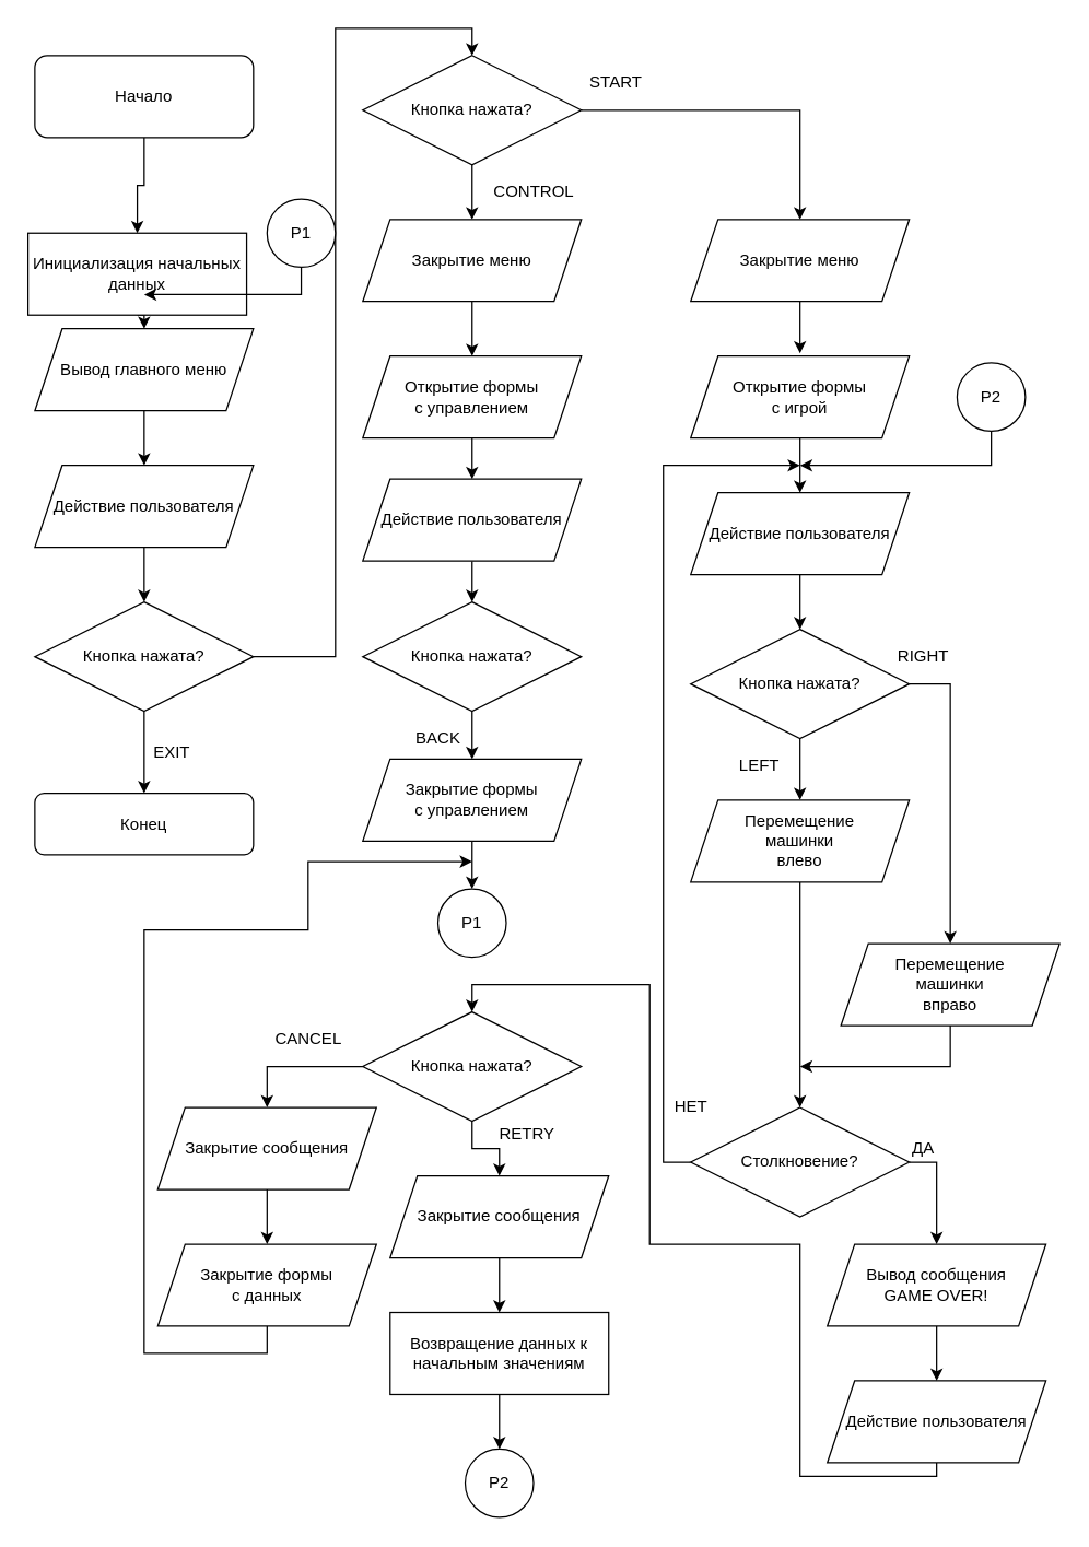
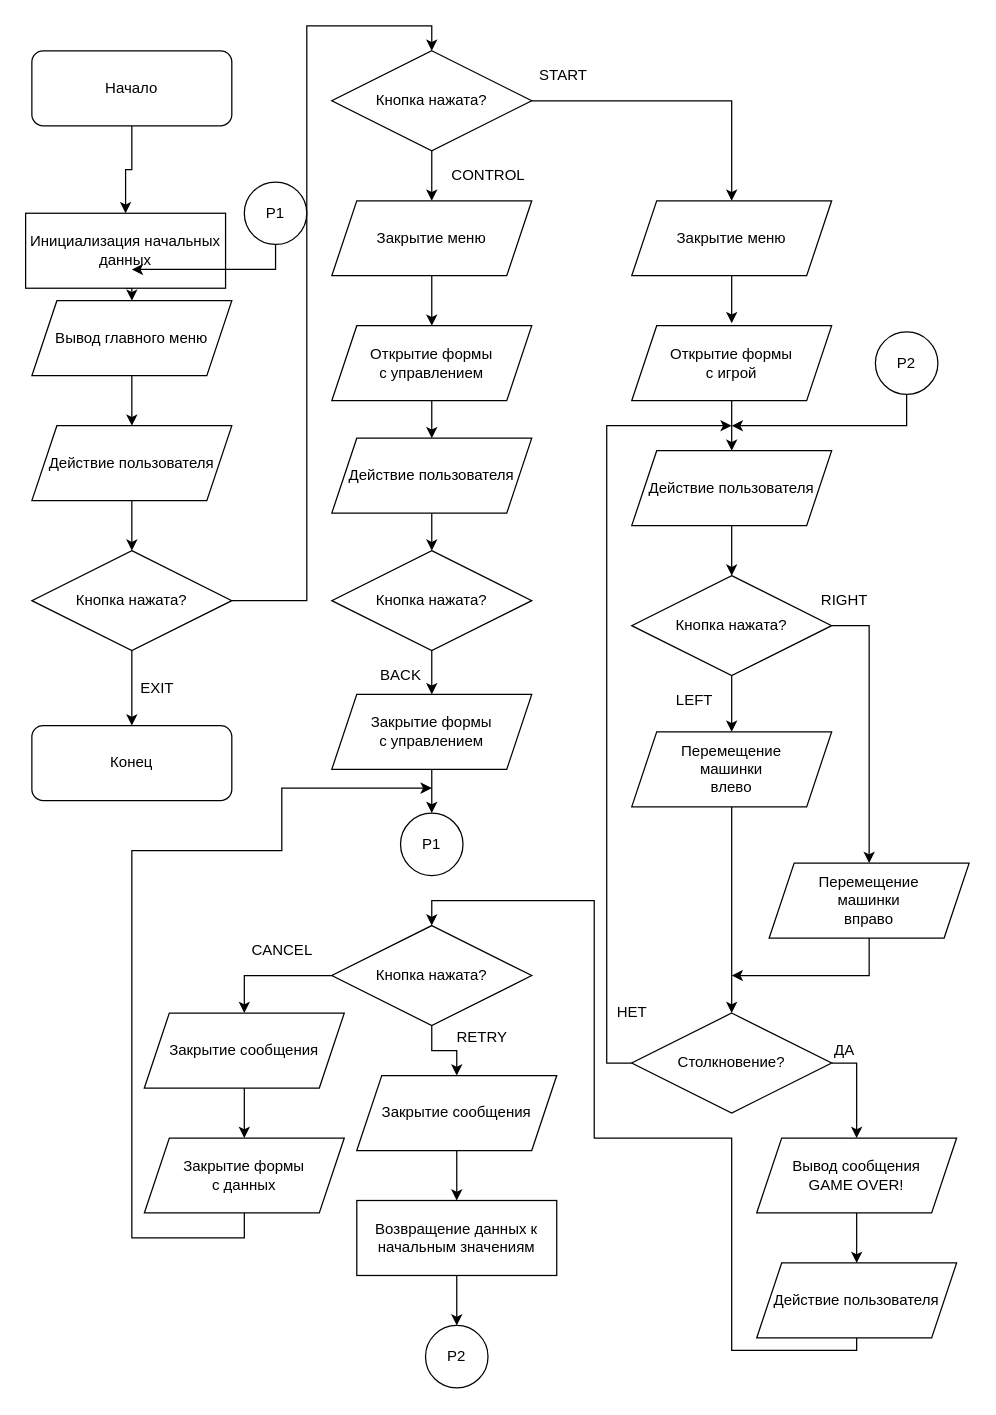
  <mxCell id="0" />
  <mxCell id="1" parent="0" />
  <mxCell id="2" style="edgeStyle=orthogonalEdgeStyle;rounded=0;orthogonalLoop=1;jettySize=auto;html=1;exitX=0.5;exitY=1;exitDx=0;exitDy=0;entryX=0.5;entryY=0;entryDx=0;entryDy=0;" edge="1" parent="1" source="3" target="5"><mxGeometry relative="1" as="geometry" /></mxCell>
  <mxCell id="3" value="Начало" style="rounded=1;whiteSpace=wrap;html=1;" vertex="1" parent="1"><mxGeometry x="25" y="40" width="160" height="60" as="geometry" /></mxCell>
  <mxCell id="4" style="edgeStyle=orthogonalEdgeStyle;rounded=0;orthogonalLoop=1;jettySize=auto;html=1;exitX=0.5;exitY=1;exitDx=0;exitDy=0;entryX=0.5;entryY=0;entryDx=0;entryDy=0;" edge="1" parent="1" source="5" target="7"><mxGeometry relative="1" as="geometry" /></mxCell>
  <mxCell id="5" value="Инициализация начальных данных" style="rounded=0;whiteSpace=wrap;html=1;" vertex="1" parent="1"><mxGeometry x="20" y="170" width="160" height="60" as="geometry" /></mxCell>
  <mxCell id="6" style="edgeStyle=orthogonalEdgeStyle;rounded=0;orthogonalLoop=1;jettySize=auto;html=1;exitX=0.5;exitY=1;exitDx=0;exitDy=0;entryX=0.5;entryY=0;entryDx=0;entryDy=0;" edge="1" parent="1" source="7" target="9"><mxGeometry relative="1" as="geometry" /></mxCell>
  <mxCell id="7" value="Вывод главного меню" style="shape=parallelogram;perimeter=parallelogramPerimeter;whiteSpace=wrap;html=1;fixedSize=1;" vertex="1" parent="1"><mxGeometry x="25" y="240" width="160" height="60" as="geometry" /></mxCell>
  <mxCell id="8" style="edgeStyle=orthogonalEdgeStyle;rounded=0;orthogonalLoop=1;jettySize=auto;html=1;exitX=0.5;exitY=1;exitDx=0;exitDy=0;entryX=0.5;entryY=0;entryDx=0;entryDy=0;" edge="1" parent="1" source="9" target="12"><mxGeometry relative="1" as="geometry" /></mxCell>
  <mxCell id="9" value="Действие пользователя" style="shape=parallelogram;perimeter=parallelogramPerimeter;whiteSpace=wrap;html=1;fixedSize=1;" vertex="1" parent="1"><mxGeometry x="25" y="340" width="160" height="60" as="geometry" /></mxCell>
  <mxCell id="10" style="edgeStyle=orthogonalEdgeStyle;rounded=0;orthogonalLoop=1;jettySize=auto;html=1;exitX=0.5;exitY=1;exitDx=0;exitDy=0;entryX=0.5;entryY=0;entryDx=0;entryDy=0;" edge="1" parent="1" source="12" target="13"><mxGeometry relative="1" as="geometry" /></mxCell>
  <mxCell id="11" style="edgeStyle=orthogonalEdgeStyle;rounded=0;orthogonalLoop=1;jettySize=auto;html=1;exitX=1;exitY=0.5;exitDx=0;exitDy=0;entryX=0.5;entryY=0;entryDx=0;entryDy=0;" edge="1" parent="1" source="12" target="17"><mxGeometry relative="1" as="geometry"><Array as="points"><mxPoint x="245" y="480" /><mxPoint x="245" y="20" /><mxPoint x="345" y="20" /></Array></mxGeometry></mxCell>
  <mxCell id="12" value="Кнопка нажата?" style="rhombus;whiteSpace=wrap;html=1;" vertex="1" parent="1"><mxGeometry x="25" y="440" width="160" height="80" as="geometry" /></mxCell>
- <mxCell id="13" value="Конец" style="rounded=1;whiteSpace=wrap;html=1;" vertex="1" parent="1"><mxGeometry x="25" y="580" width="160" height="45" as="geometry" /></mxCell>
+ <mxCell id="13" value="Конец" style="rounded=1;whiteSpace=wrap;html=1;" vertex="1" parent="1"><mxGeometry x="25" y="580" width="160" height="60" as="geometry" /></mxCell>
  <mxCell id="14" value="EXIT" style="text;html=1;align=center;verticalAlign=middle;resizable=0;points=[];autosize=1;strokeColor=none;" vertex="1" parent="1"><mxGeometry x="105" y="540" width="40" height="20" as="geometry" /></mxCell>
  <mxCell id="15" style="edgeStyle=orthogonalEdgeStyle;rounded=0;orthogonalLoop=1;jettySize=auto;html=1;exitX=0.5;exitY=1;exitDx=0;exitDy=0;entryX=0.5;entryY=0;entryDx=0;entryDy=0;" edge="1" parent="1" source="17" target="19"><mxGeometry relative="1" as="geometry" /></mxCell>
  <mxCell id="16" style="edgeStyle=orthogonalEdgeStyle;rounded=0;orthogonalLoop=1;jettySize=auto;html=1;exitX=1;exitY=0.5;exitDx=0;exitDy=0;entryX=0.5;entryY=0;entryDx=0;entryDy=0;" edge="1" parent="1" source="17" target="30"><mxGeometry relative="1" as="geometry" /></mxCell>
  <mxCell id="17" value="Кнопка нажата?" style="rhombus;whiteSpace=wrap;html=1;" vertex="1" parent="1"><mxGeometry x="265" y="40" width="160" height="80" as="geometry" /></mxCell>
  <mxCell id="18" style="edgeStyle=orthogonalEdgeStyle;rounded=0;orthogonalLoop=1;jettySize=auto;html=1;exitX=0.5;exitY=1;exitDx=0;exitDy=0;entryX=0.5;entryY=0;entryDx=0;entryDy=0;entryPerimeter=0;" edge="1" parent="1" source="19" target="22"><mxGeometry relative="1" as="geometry"><mxPoint x="345" y="260" as="targetPoint" /><Array as="points" /></mxGeometry></mxCell>
  <mxCell id="19" value="Закрытие меню" style="shape=parallelogram;perimeter=parallelogramPerimeter;whiteSpace=wrap;html=1;fixedSize=1;" vertex="1" parent="1"><mxGeometry x="265" y="160" width="160" height="60" as="geometry" /></mxCell>
  <mxCell id="20" value="CONTROL" style="text;html=1;align=center;verticalAlign=middle;resizable=0;points=[];autosize=1;strokeColor=none;" vertex="1" parent="1"><mxGeometry x="355" y="130" width="70" height="20" as="geometry" /></mxCell>
  <mxCell id="21" style="edgeStyle=orthogonalEdgeStyle;rounded=0;orthogonalLoop=1;jettySize=auto;html=1;exitX=0.5;exitY=1;exitDx=0;exitDy=0;entryX=0.5;entryY=0;entryDx=0;entryDy=0;" edge="1" parent="1" source="22" target="37"><mxGeometry relative="1" as="geometry" /></mxCell>
  <mxCell id="22" value="Открытие формы&lt;br&gt;с управлением" style="shape=parallelogram;perimeter=parallelogramPerimeter;whiteSpace=wrap;html=1;fixedSize=1;" vertex="1" parent="1"><mxGeometry x="265" y="260" width="160" height="60" as="geometry" /></mxCell>
  <mxCell id="23" style="edgeStyle=orthogonalEdgeStyle;rounded=0;orthogonalLoop=1;jettySize=auto;html=1;exitX=0.5;exitY=1;exitDx=0;exitDy=0;entryX=0.5;entryY=0;entryDx=0;entryDy=0;" edge="1" parent="1" source="24" target="35"><mxGeometry relative="1" as="geometry" /></mxCell>
  <mxCell id="24" value="Кнопка нажата?" style="rhombus;whiteSpace=wrap;html=1;" vertex="1" parent="1"><mxGeometry x="265" y="440" width="160" height="80" as="geometry" /></mxCell>
  <mxCell id="25" value="P1" style="ellipse;whiteSpace=wrap;html=1;aspect=fixed;" vertex="1" parent="1"><mxGeometry x="320" y="650" width="50" height="50" as="geometry" /></mxCell>
  <mxCell id="26" value="BACK" style="text;html=1;align=center;verticalAlign=middle;resizable=0;points=[];autosize=1;strokeColor=none;" vertex="1" parent="1"><mxGeometry x="295" y="530" width="50" height="20" as="geometry" /></mxCell>
  <mxCell id="27" style="edgeStyle=orthogonalEdgeStyle;rounded=0;orthogonalLoop=1;jettySize=auto;html=1;exitX=0.5;exitY=1;exitDx=0;exitDy=0;" edge="1" parent="1" source="28"><mxGeometry relative="1" as="geometry"><mxPoint x="105" y="215" as="targetPoint" /><Array as="points"><mxPoint x="220" y="215" /><mxPoint x="105" y="215" /></Array></mxGeometry></mxCell>
  <mxCell id="28" value="P1" style="ellipse;whiteSpace=wrap;html=1;aspect=fixed;" vertex="1" parent="1"><mxGeometry x="195" y="145" width="50" height="50" as="geometry" /></mxCell>
  <mxCell id="29" style="edgeStyle=orthogonalEdgeStyle;rounded=0;orthogonalLoop=1;jettySize=auto;html=1;exitX=0.5;exitY=1;exitDx=0;exitDy=0;" edge="1" parent="1" source="30"><mxGeometry relative="1" as="geometry"><mxPoint x="585" y="258" as="targetPoint" /></mxGeometry></mxCell>
  <mxCell id="30" value="Закрытие меню" style="shape=parallelogram;perimeter=parallelogramPerimeter;whiteSpace=wrap;html=1;fixedSize=1;" vertex="1" parent="1"><mxGeometry x="505" y="160" width="160" height="60" as="geometry" /></mxCell>
  <mxCell id="31" value="START" style="text;html=1;align=center;verticalAlign=middle;resizable=0;points=[];autosize=1;strokeColor=none;" vertex="1" parent="1"><mxGeometry x="425" y="50" width="50" height="20" as="geometry" /></mxCell>
  <mxCell id="32" style="edgeStyle=orthogonalEdgeStyle;rounded=0;orthogonalLoop=1;jettySize=auto;html=1;exitX=0.5;exitY=1;exitDx=0;exitDy=0;entryX=0.5;entryY=0;entryDx=0;entryDy=0;" edge="1" parent="1" source="33" target="39"><mxGeometry relative="1" as="geometry" /></mxCell>
  <mxCell id="33" value="Открытие формы&lt;br&gt;с игрой" style="shape=parallelogram;perimeter=parallelogramPerimeter;whiteSpace=wrap;html=1;fixedSize=1;" vertex="1" parent="1"><mxGeometry x="505" y="260" width="160" height="60" as="geometry" /></mxCell>
  <mxCell id="34" style="edgeStyle=orthogonalEdgeStyle;rounded=0;orthogonalLoop=1;jettySize=auto;html=1;exitX=0.5;exitY=1;exitDx=0;exitDy=0;entryX=0.5;entryY=0;entryDx=0;entryDy=0;" edge="1" parent="1" source="35" target="25"><mxGeometry relative="1" as="geometry" /></mxCell>
  <mxCell id="35" value="Закрытие формы&lt;br&gt;с управлением" style="shape=parallelogram;perimeter=parallelogramPerimeter;whiteSpace=wrap;html=1;fixedSize=1;" vertex="1" parent="1"><mxGeometry x="265" y="555" width="160" height="60" as="geometry" /></mxCell>
  <mxCell id="36" style="edgeStyle=orthogonalEdgeStyle;rounded=0;orthogonalLoop=1;jettySize=auto;html=1;exitX=0.5;exitY=1;exitDx=0;exitDy=0;entryX=0.5;entryY=0;entryDx=0;entryDy=0;" edge="1" parent="1" source="37" target="24"><mxGeometry relative="1" as="geometry" /></mxCell>
  <mxCell id="37" value="Действие пользователя" style="shape=parallelogram;perimeter=parallelogramPerimeter;whiteSpace=wrap;html=1;fixedSize=1;" vertex="1" parent="1"><mxGeometry x="265" y="350" width="160" height="60" as="geometry" /></mxCell>
  <mxCell id="38" style="edgeStyle=orthogonalEdgeStyle;rounded=0;orthogonalLoop=1;jettySize=auto;html=1;exitX=0.5;exitY=1;exitDx=0;exitDy=0;entryX=0.5;entryY=0;entryDx=0;entryDy=0;" edge="1" parent="1" source="39" target="42"><mxGeometry relative="1" as="geometry" /></mxCell>
  <mxCell id="39" value="Действие пользователя" style="shape=parallelogram;perimeter=parallelogramPerimeter;whiteSpace=wrap;html=1;fixedSize=1;" vertex="1" parent="1"><mxGeometry x="505" y="360" width="160" height="60" as="geometry" /></mxCell>
  <mxCell id="40" style="edgeStyle=orthogonalEdgeStyle;rounded=0;orthogonalLoop=1;jettySize=auto;html=1;exitX=0.5;exitY=1;exitDx=0;exitDy=0;entryX=0.5;entryY=0;entryDx=0;entryDy=0;" edge="1" parent="1" source="42" target="44"><mxGeometry relative="1" as="geometry" /></mxCell>
  <mxCell id="41" style="edgeStyle=orthogonalEdgeStyle;rounded=0;orthogonalLoop=1;jettySize=auto;html=1;exitX=1;exitY=0.5;exitDx=0;exitDy=0;entryX=0.5;entryY=0;entryDx=0;entryDy=0;" edge="1" parent="1" source="42" target="47"><mxGeometry relative="1" as="geometry" /></mxCell>
  <mxCell id="42" value="Кнопка нажата?" style="rhombus;whiteSpace=wrap;html=1;" vertex="1" parent="1"><mxGeometry x="505" y="460" width="160" height="80" as="geometry" /></mxCell>
  <mxCell id="43" style="edgeStyle=orthogonalEdgeStyle;rounded=0;orthogonalLoop=1;jettySize=auto;html=1;exitX=0.5;exitY=1;exitDx=0;exitDy=0;entryX=0.5;entryY=0;entryDx=0;entryDy=0;" edge="1" parent="1" source="44" target="51"><mxGeometry relative="1" as="geometry" /></mxCell>
  <mxCell id="44" value="Перемещение &lt;br&gt;машинки&lt;br&gt;влево" style="shape=parallelogram;perimeter=parallelogramPerimeter;whiteSpace=wrap;html=1;fixedSize=1;" vertex="1" parent="1"><mxGeometry x="505" y="585" width="160" height="60" as="geometry" /></mxCell>
  <mxCell id="45" value="LEFT" style="text;html=1;align=center;verticalAlign=middle;resizable=0;points=[];autosize=1;strokeColor=none;" vertex="1" parent="1"><mxGeometry x="535" y="550" width="40" height="20" as="geometry" /></mxCell>
  <mxCell id="46" style="edgeStyle=orthogonalEdgeStyle;rounded=0;orthogonalLoop=1;jettySize=auto;html=1;exitX=0.5;exitY=1;exitDx=0;exitDy=0;" edge="1" parent="1" source="47"><mxGeometry relative="1" as="geometry"><mxPoint x="585" y="780" as="targetPoint" /><Array as="points"><mxPoint x="695" y="780" /></Array></mxGeometry></mxCell>
  <mxCell id="47" value="Перемещение &lt;br&gt;машинки&lt;br&gt;вправо" style="shape=parallelogram;perimeter=parallelogramPerimeter;whiteSpace=wrap;html=1;fixedSize=1;" vertex="1" parent="1"><mxGeometry x="615" y="690" width="160" height="60" as="geometry" /></mxCell>
  <mxCell id="48" value="RIGHT" style="text;html=1;align=center;verticalAlign=middle;resizable=0;points=[];autosize=1;strokeColor=none;" vertex="1" parent="1"><mxGeometry x="650" y="470" width="50" height="20" as="geometry" /></mxCell>
  <mxCell id="49" style="edgeStyle=orthogonalEdgeStyle;rounded=0;orthogonalLoop=1;jettySize=auto;html=1;exitX=0;exitY=0.5;exitDx=0;exitDy=0;" edge="1" parent="1" source="51"><mxGeometry relative="1" as="geometry"><mxPoint x="585" y="340" as="targetPoint" /><Array as="points"><mxPoint x="485" y="850" /><mxPoint x="485" y="340" /></Array></mxGeometry></mxCell>
  <mxCell id="50" style="edgeStyle=orthogonalEdgeStyle;rounded=0;orthogonalLoop=1;jettySize=auto;html=1;exitX=1;exitY=0.5;exitDx=0;exitDy=0;entryX=0.5;entryY=0;entryDx=0;entryDy=0;" edge="1" parent="1" source="51" target="54"><mxGeometry relative="1" as="geometry" /></mxCell>
  <mxCell id="51" value="Столкновение?" style="rhombus;whiteSpace=wrap;html=1;" vertex="1" parent="1"><mxGeometry x="505" y="810" width="160" height="80" as="geometry" /></mxCell>
  <mxCell id="52" value="НЕТ" style="text;html=1;align=center;verticalAlign=middle;resizable=0;points=[];autosize=1;strokeColor=none;" vertex="1" parent="1"><mxGeometry x="485" y="800" width="40" height="20" as="geometry" /></mxCell>
  <mxCell id="53" style="edgeStyle=orthogonalEdgeStyle;rounded=0;orthogonalLoop=1;jettySize=auto;html=1;exitX=0.5;exitY=1;exitDx=0;exitDy=0;entryX=0.5;entryY=0;entryDx=0;entryDy=0;" edge="1" parent="1" source="54" target="57"><mxGeometry relative="1" as="geometry" /></mxCell>
  <mxCell id="54" value="Вывод сообщения&lt;br&gt;GAME OVER!" style="shape=parallelogram;perimeter=parallelogramPerimeter;whiteSpace=wrap;html=1;fixedSize=1;" vertex="1" parent="1"><mxGeometry x="605" y="910" width="160" height="60" as="geometry" /></mxCell>
  <mxCell id="55" value="ДА" style="text;html=1;align=center;verticalAlign=middle;resizable=0;points=[];autosize=1;strokeColor=none;" vertex="1" parent="1"><mxGeometry x="660" y="830" width="30" height="20" as="geometry" /></mxCell>
  <mxCell id="56" style="edgeStyle=orthogonalEdgeStyle;rounded=0;orthogonalLoop=1;jettySize=auto;html=1;exitX=0.5;exitY=1;exitDx=0;exitDy=0;entryX=0.5;entryY=0;entryDx=0;entryDy=0;" edge="1" parent="1" source="57" target="60"><mxGeometry relative="1" as="geometry"><Array as="points"><mxPoint x="685" y="1080" /><mxPoint x="585" y="1080" /><mxPoint x="585" y="910" /><mxPoint x="475" y="910" /><mxPoint x="475" y="720" /><mxPoint x="345" y="720" /></Array></mxGeometry></mxCell>
  <mxCell id="57" value="Действие пользователя" style="shape=parallelogram;perimeter=parallelogramPerimeter;whiteSpace=wrap;html=1;fixedSize=1;" vertex="1" parent="1"><mxGeometry x="605" y="1010" width="160" height="60" as="geometry" /></mxCell>
  <mxCell id="58" style="edgeStyle=orthogonalEdgeStyle;rounded=0;orthogonalLoop=1;jettySize=auto;html=1;exitX=0;exitY=0.5;exitDx=0;exitDy=0;entryX=0.5;entryY=0;entryDx=0;entryDy=0;" edge="1" parent="1" source="60" target="62"><mxGeometry relative="1" as="geometry" /></mxCell>
  <mxCell id="59" style="edgeStyle=orthogonalEdgeStyle;rounded=0;orthogonalLoop=1;jettySize=auto;html=1;exitX=0.5;exitY=1;exitDx=0;exitDy=0;" edge="1" parent="1" source="60" target="67"><mxGeometry relative="1" as="geometry" /></mxCell>
  <mxCell id="60" value="Кнопка нажата?" style="rhombus;whiteSpace=wrap;html=1;" vertex="1" parent="1"><mxGeometry x="265" y="740" width="160" height="80" as="geometry" /></mxCell>
  <mxCell id="61" style="edgeStyle=orthogonalEdgeStyle;rounded=0;orthogonalLoop=1;jettySize=auto;html=1;exitX=0.5;exitY=1;exitDx=0;exitDy=0;entryX=0.5;entryY=0;entryDx=0;entryDy=0;" edge="1" parent="1" source="62" target="64"><mxGeometry relative="1" as="geometry" /></mxCell>
  <mxCell id="62" value="Закрытие сообщения" style="shape=parallelogram;perimeter=parallelogramPerimeter;whiteSpace=wrap;html=1;fixedSize=1;" vertex="1" parent="1"><mxGeometry x="115" y="810" width="160" height="60" as="geometry" /></mxCell>
  <mxCell id="63" style="edgeStyle=orthogonalEdgeStyle;rounded=0;orthogonalLoop=1;jettySize=auto;html=1;exitX=0.5;exitY=1;exitDx=0;exitDy=0;" edge="1" parent="1" source="64"><mxGeometry relative="1" as="geometry"><mxPoint x="345" y="630" as="targetPoint" /><Array as="points"><mxPoint x="195" y="990" /><mxPoint x="105" y="990" /><mxPoint x="105" y="680" /><mxPoint x="225" y="680" /><mxPoint x="225" y="630" /></Array></mxGeometry></mxCell>
  <mxCell id="64" value="Закрытие формы&lt;br&gt;с данных" style="shape=parallelogram;perimeter=parallelogramPerimeter;whiteSpace=wrap;html=1;fixedSize=1;" vertex="1" parent="1"><mxGeometry x="115" y="910" width="160" height="60" as="geometry" /></mxCell>
  <mxCell id="65" value="CANCEL" style="text;html=1;align=center;verticalAlign=middle;resizable=0;points=[];autosize=1;strokeColor=none;" vertex="1" parent="1"><mxGeometry x="195" y="750" width="60" height="20" as="geometry" /></mxCell>
  <mxCell id="66" style="edgeStyle=orthogonalEdgeStyle;rounded=0;orthogonalLoop=1;jettySize=auto;html=1;exitX=0.5;exitY=1;exitDx=0;exitDy=0;" edge="1" parent="1" source="67" target="70"><mxGeometry relative="1" as="geometry" /></mxCell>
  <mxCell id="67" value="Закрытие сообщения" style="shape=parallelogram;perimeter=parallelogramPerimeter;whiteSpace=wrap;html=1;fixedSize=1;" vertex="1" parent="1"><mxGeometry x="285" y="860" width="160" height="60" as="geometry" /></mxCell>
  <mxCell id="68" value="RETRY" style="text;html=1;align=center;verticalAlign=middle;resizable=0;points=[];autosize=1;strokeColor=none;" vertex="1" parent="1"><mxGeometry x="355" y="820" width="60" height="20" as="geometry" /></mxCell>
  <mxCell id="69" style="edgeStyle=orthogonalEdgeStyle;rounded=0;orthogonalLoop=1;jettySize=auto;html=1;exitX=0.5;exitY=1;exitDx=0;exitDy=0;entryX=0.5;entryY=0;entryDx=0;entryDy=0;" edge="1" parent="1" source="70" target="71"><mxGeometry relative="1" as="geometry" /></mxCell>
  <mxCell id="70" value="Возвращение данных к начальным значениям" style="rounded=0;whiteSpace=wrap;html=1;" vertex="1" parent="1"><mxGeometry x="285" y="960" width="160" height="60" as="geometry" /></mxCell>
  <mxCell id="71" value="P2" style="ellipse;whiteSpace=wrap;html=1;aspect=fixed;" vertex="1" parent="1"><mxGeometry x="340" y="1060" width="50" height="50" as="geometry" /></mxCell>
  <mxCell id="72" style="edgeStyle=orthogonalEdgeStyle;rounded=0;orthogonalLoop=1;jettySize=auto;html=1;exitX=0.5;exitY=1;exitDx=0;exitDy=0;" edge="1" parent="1" source="73"><mxGeometry relative="1" as="geometry"><mxPoint x="585" y="340" as="targetPoint" /><Array as="points"><mxPoint x="725" y="340" /></Array></mxGeometry></mxCell>
  <mxCell id="73" value="P2" style="ellipse;whiteSpace=wrap;html=1;aspect=fixed;" vertex="1" parent="1"><mxGeometry x="700" y="265" width="50" height="50" as="geometry" /></mxCell>
